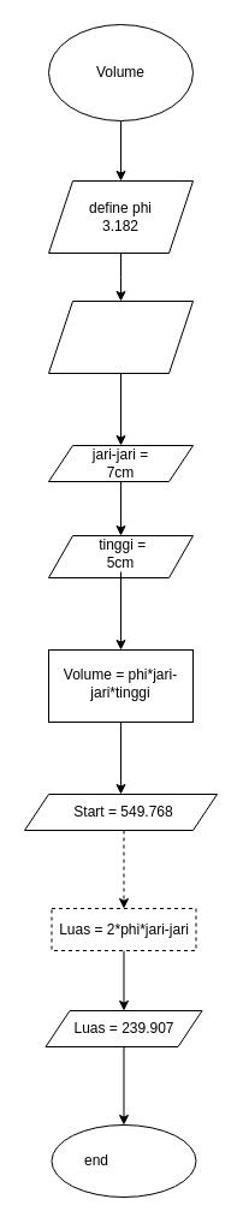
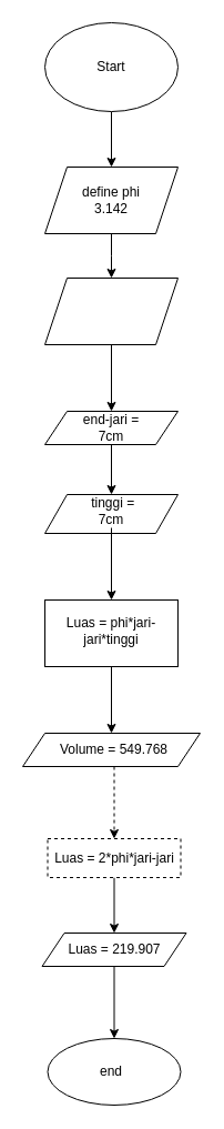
  <mxCell id="0" />
  <mxCell id="1" parent="0" />
  <mxCell id="2" style="edgeStyle=orthogonalEdgeStyle;rounded=0;orthogonalLoop=1;jettySize=auto;html=1;entryX=0.5;entryY=0;entryDx=0;entryDy=0;" edge="1" parent="1" source="3" target="6"><mxGeometry relative="1" as="geometry" /></mxCell>
  <mxCell id="3" value="" style="ellipse;whiteSpace=wrap;html=1;" vertex="1" parent="1"><mxGeometry x="40" y="20" width="120" height="80" as="geometry" /></mxCell>
- <mxCell id="4" value="Volume" style="text;html=1;strokeColor=none;fillColor=none;align=center;verticalAlign=middle;whiteSpace=wrap;rounded=0;" vertex="1" parent="1"><mxGeometry x="70" y="45" width="60" height="30" as="geometry" /></mxCell>
+ <mxCell id="4" value="Start" style="text;html=1;strokeColor=none;fillColor=none;align=center;verticalAlign=middle;whiteSpace=wrap;rounded=0;" vertex="1" parent="1"><mxGeometry x="70" y="45" width="60" height="30" as="geometry" /></mxCell>
  <mxCell id="5" value="" style="edgeStyle=orthogonalEdgeStyle;rounded=0;orthogonalLoop=1;jettySize=auto;html=1;" edge="1" parent="1" source="6"><mxGeometry relative="1" as="geometry"><mxPoint x="100" y="250" as="targetPoint" /></mxGeometry></mxCell>
  <mxCell id="6" value="" style="shape=parallelogram;perimeter=parallelogramPerimeter;whiteSpace=wrap;html=1;fixedSize=1;" vertex="1" parent="1"><mxGeometry x="40" y="150" width="120" height="60" as="geometry" /></mxCell>
- <mxCell id="7" value="define phi&lt;br&gt;3.182" style="text;html=1;strokeColor=none;fillColor=none;align=center;verticalAlign=middle;whiteSpace=wrap;rounded=0;" vertex="1" parent="1"><mxGeometry x="70" y="165" width="60" height="30" as="geometry" /></mxCell>
+ <mxCell id="7" value="define phi&lt;br&gt;3.142" style="text;html=1;strokeColor=none;fillColor=none;align=center;verticalAlign=middle;whiteSpace=wrap;rounded=0;" vertex="1" parent="1"><mxGeometry x="70" y="165" width="60" height="30" as="geometry" /></mxCell>
  <mxCell id="8" style="edgeStyle=orthogonalEdgeStyle;rounded=0;orthogonalLoop=1;jettySize=auto;html=1;" edge="1" parent="1" source="9" target="10"><mxGeometry relative="1" as="geometry"><mxPoint x="100" y="400" as="targetPoint" /></mxGeometry></mxCell>
  <mxCell id="9" value="" style="shape=parallelogram;perimeter=parallelogramPerimeter;whiteSpace=wrap;html=1;fixedSize=1;" vertex="1" parent="1"><mxGeometry x="40" y="250" width="120" height="60" as="geometry" /></mxCell>
  <mxCell id="10" value="" style="shape=parallelogram;perimeter=parallelogramPerimeter;whiteSpace=wrap;html=1;fixedSize=1;" vertex="1" parent="1"><mxGeometry x="40" y="370" width="120" height="30" as="geometry" /></mxCell>
  <mxCell id="11" value="" style="edgeStyle=orthogonalEdgeStyle;rounded=0;orthogonalLoop=1;jettySize=auto;html=1;" edge="1" parent="1" source="12" target="13"><mxGeometry relative="1" as="geometry" /></mxCell>
- <mxCell id="12" value="jari-jari = 7cm" style="text;html=1;strokeColor=none;fillColor=none;align=center;verticalAlign=middle;whiteSpace=wrap;rounded=0;" vertex="1" parent="1"><mxGeometry x="65" y="370" width="70" height="30" as="geometry" /></mxCell>
+ <mxCell id="12" value="end-jari = 7cm" style="text;html=1;strokeColor=none;fillColor=none;align=center;verticalAlign=middle;whiteSpace=wrap;rounded=0;" vertex="1" parent="1"><mxGeometry x="65" y="370" width="70" height="30" as="geometry" /></mxCell>
  <mxCell id="13" value="" style="shape=parallelogram;perimeter=parallelogramPerimeter;whiteSpace=wrap;html=1;fixedSize=1;" vertex="1" parent="1"><mxGeometry x="40" y="445" width="120" height="35" as="geometry" /></mxCell>
  <mxCell id="14" value="" style="edgeStyle=orthogonalEdgeStyle;rounded=0;orthogonalLoop=1;jettySize=auto;html=1;" edge="1" parent="1" source="15" target="17"><mxGeometry relative="1" as="geometry" /></mxCell>
- <mxCell id="15" value="&amp;nbsp;tinggi = 5cm" style="text;html=1;strokeColor=none;fillColor=none;align=center;verticalAlign=middle;whiteSpace=wrap;rounded=0;" vertex="1" parent="1"><mxGeometry x="70" y="445" width="60" height="30" as="geometry" /></mxCell>
+ <mxCell id="15" value="&amp;nbsp;tinggi = 7cm" style="text;html=1;strokeColor=none;fillColor=none;align=center;verticalAlign=middle;whiteSpace=wrap;rounded=0;" vertex="1" parent="1"><mxGeometry x="70" y="445" width="60" height="30" as="geometry" /></mxCell>
  <mxCell id="16" style="edgeStyle=orthogonalEdgeStyle;rounded=0;orthogonalLoop=1;jettySize=auto;html=1;entryX=0.5;entryY=0;entryDx=0;entryDy=0;" edge="1" parent="1" source="17" target="19"><mxGeometry relative="1" as="geometry" /></mxCell>
  <mxCell id="17" value="" style="whiteSpace=wrap;html=1;" vertex="1" parent="1"><mxGeometry x="40" y="540" width="120" height="60" as="geometry" /></mxCell>
- <mxCell id="18" value="Volume = phi*jari-jari*tinggi" style="text;html=1;strokeColor=none;fillColor=none;align=center;verticalAlign=middle;whiteSpace=wrap;rounded=0;" vertex="1" parent="1"><mxGeometry x="50" y="545" width="100" height="45" as="geometry" /></mxCell>
+ <mxCell id="18" value="Luas = phi*jari-jari*tinggi" style="text;html=1;strokeColor=none;fillColor=none;align=center;verticalAlign=middle;whiteSpace=wrap;rounded=0;" vertex="1" parent="1"><mxGeometry x="50" y="545" width="100" height="45" as="geometry" /></mxCell>
  <mxCell id="19" value="" style="shape=parallelogram;perimeter=parallelogramPerimeter;whiteSpace=wrap;html=1;fixedSize=1;" vertex="1" parent="1"><mxGeometry x="20" y="660" width="160" height="30" as="geometry" /></mxCell>
  <mxCell id="20" value="" style="edgeStyle=orthogonalEdgeStyle;rounded=0;orthogonalLoop=1;jettySize=auto;html=1;dashed=1;" edge="1" parent="1" source="21" target="23"><mxGeometry relative="1" as="geometry" /></mxCell>
- <mxCell id="21" value="Start = 549.768" style="text;html=1;strokeColor=none;fillColor=none;align=center;verticalAlign=middle;whiteSpace=wrap;rounded=0;" vertex="1" parent="1"><mxGeometry x="50" y="660" width="105" height="30" as="geometry" /></mxCell>
+ <mxCell id="21" value="Volume = 549.768" style="text;html=1;strokeColor=none;fillColor=none;align=center;verticalAlign=middle;whiteSpace=wrap;rounded=0;" vertex="1" parent="1"><mxGeometry x="50" y="660" width="105" height="30" as="geometry" /></mxCell>
  <mxCell id="22" style="edgeStyle=orthogonalEdgeStyle;rounded=0;orthogonalLoop=1;jettySize=auto;html=1;" edge="1" parent="1" source="23" target="24"><mxGeometry relative="1" as="geometry" /></mxCell>
  <mxCell id="23" value="Luas = 2*phi*jari-jari" style="whiteSpace=wrap;html=1;dashed=1;" vertex="1" parent="1"><mxGeometry x="42.5" y="755" width="120" height="35" as="geometry" /></mxCell>
  <mxCell id="24" value="" style="shape=parallelogram;perimeter=parallelogramPerimeter;whiteSpace=wrap;html=1;fixedSize=1;" vertex="1" parent="1"><mxGeometry x="37.5" y="840" width="130" height="30" as="geometry" /></mxCell>
  <mxCell id="25" value="" style="edgeStyle=orthogonalEdgeStyle;rounded=0;orthogonalLoop=1;jettySize=auto;html=1;" edge="1" parent="1" source="26" target="27"><mxGeometry relative="1" as="geometry" /></mxCell>
- <mxCell id="26" value="Luas = 239.907" style="text;html=1;strokeColor=none;fillColor=none;align=center;verticalAlign=middle;whiteSpace=wrap;rounded=0;" vertex="1" parent="1"><mxGeometry x="57.5" y="840" width="90" height="30" as="geometry" /></mxCell>
+ <mxCell id="26" value="Luas = 219.907" style="text;html=1;strokeColor=none;fillColor=none;align=center;verticalAlign=middle;whiteSpace=wrap;rounded=0;" vertex="1" parent="1"><mxGeometry x="57.5" y="840" width="90" height="30" as="geometry" /></mxCell>
  <mxCell id="27" value="" style="ellipse;whiteSpace=wrap;html=1;" vertex="1" parent="1"><mxGeometry x="42.5" y="935" width="120" height="60" as="geometry" /></mxCell>
- <mxCell id="28" value="end" style="text;html=1;strokeColor=none;fillColor=none;align=center;verticalAlign=middle;whiteSpace=wrap;rounded=0;" vertex="1" parent="1"><mxGeometry x="50" y="950" width="60" height="30" as="geometry" /></mxCell>
+ <mxCell id="28" value="end" style="text;html=1;strokeColor=none;fillColor=none;align=center;verticalAlign=middle;whiteSpace=wrap;rounded=0;" vertex="1" parent="1"><mxGeometry x="70" y="950" width="60" height="30" as="geometry" /></mxCell>
